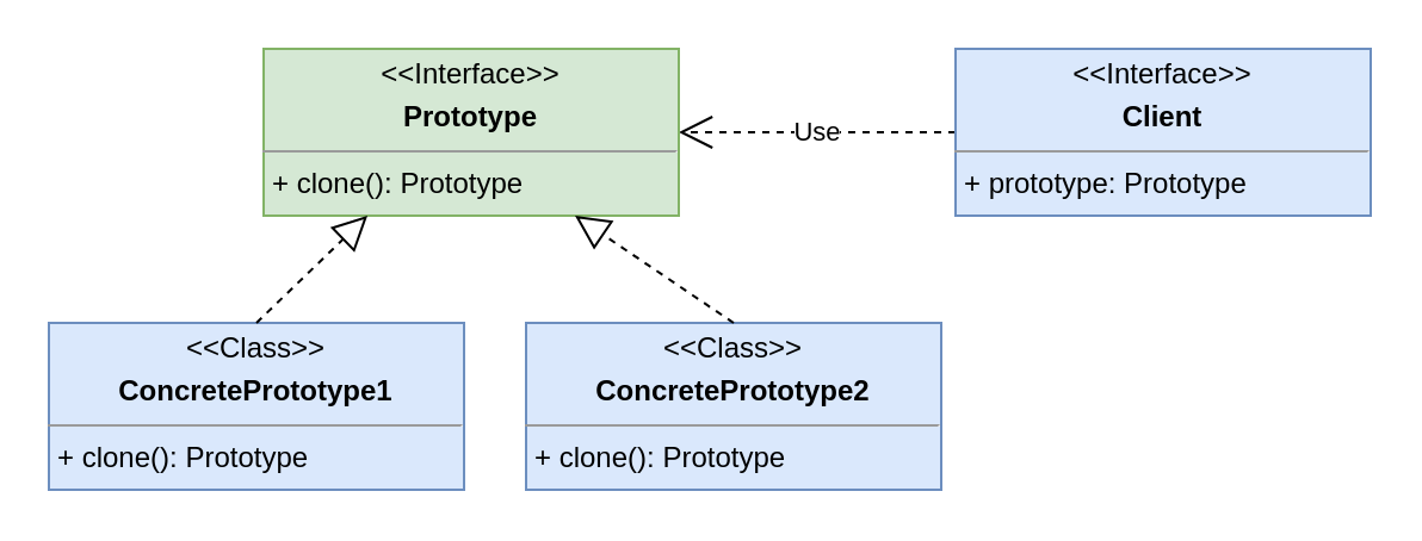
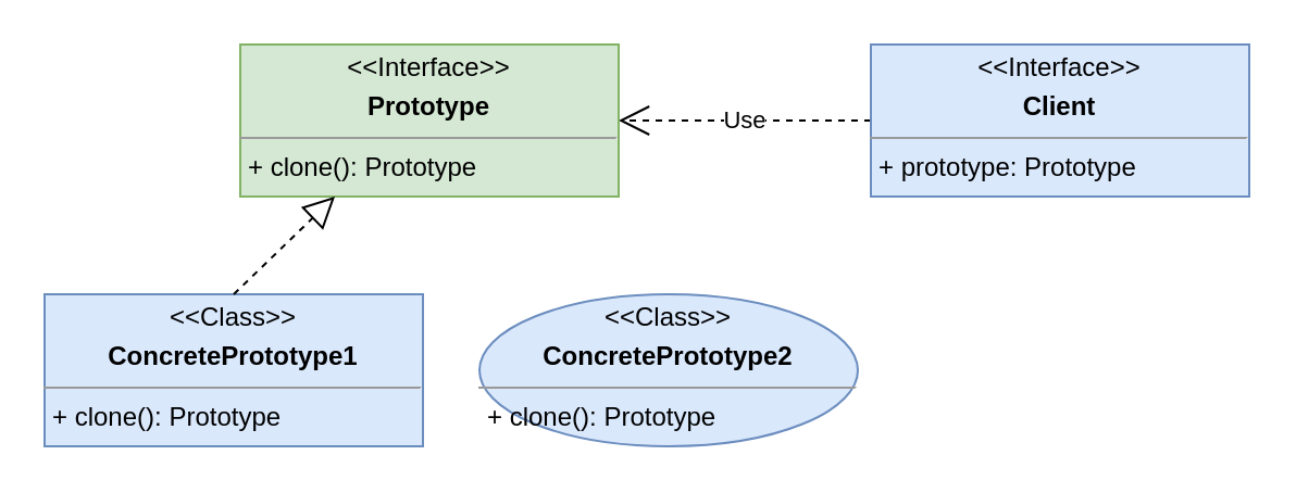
  <mxCell id="0" />
  <mxCell id="1" parent="0" />
  <mxCell id="2" value="Use" style="endArrow=open;endSize=12;dashed=1;html=1;exitX=0;exitY=0.5;exitDx=0;exitDy=0;entryX=1;entryY=0.5;entryDx=0;entryDy=0;" parent="1" source="8" target="3" edge="1"><mxGeometry width="160" relative="1" as="geometry"><mxPoint x="220" y="-65" as="sourcePoint" /><mxPoint x="380" y="-75" as="targetPoint" /></mxGeometry></mxCell>
  <mxCell id="3" value="&lt;p style=&quot;margin: 0px ; margin-top: 4px ; text-align: center&quot;&gt;&amp;lt;&amp;lt;Interface&amp;gt;&amp;gt;&lt;/p&gt;&lt;p style=&quot;margin: 0px ; margin-top: 4px ; text-align: center&quot;&gt;&lt;b&gt;Prototype&lt;/b&gt;&lt;/p&gt;&lt;hr size=&quot;1&quot;&gt;&lt;p style=&quot;margin: 0px ; margin-left: 4px&quot;&gt;+ clone(): Prototype&lt;/p&gt;" style="verticalAlign=top;align=left;overflow=fill;fontSize=12;fontFamily=Helvetica;html=1;fillColor=#d5e8d4;strokeColor=#82b366;" vertex="1" parent="1"><mxGeometry x="110" y="20" width="174" height="70" as="geometry" /></mxCell>
- <mxCell id="4" value="&lt;p style=&quot;margin: 0px ; margin-top: 4px ; text-align: center&quot;&gt;&amp;lt;&amp;lt;Class&amp;gt;&amp;gt;&lt;/p&gt;&lt;p style=&quot;margin: 0px ; margin-top: 4px ; text-align: center&quot;&gt;&lt;b&gt;ConcretePrototype2&lt;/b&gt;&lt;/p&gt;&lt;hr size=&quot;1&quot;&gt;&lt;p style=&quot;margin: 0px ; margin-left: 4px&quot;&gt;+ clone(): Prototype&lt;/p&gt;" style="verticalAlign=top;align=left;overflow=fill;fontSize=12;fontFamily=Helvetica;html=1;fillColor=#dae8fc;strokeColor=#6c8ebf;" vertex="1" parent="1"><mxGeometry x="220" y="135" width="174" height="70" as="geometry" /></mxCell>
+ <mxCell id="4" value="&lt;p style=&quot;margin: 0px ; margin-top: 4px ; text-align: center&quot;&gt;&amp;lt;&amp;lt;Class&amp;gt;&amp;gt;&lt;/p&gt;&lt;p style=&quot;margin: 0px ; margin-top: 4px ; text-align: center&quot;&gt;&lt;b&gt;ConcretePrototype2&lt;/b&gt;&lt;/p&gt;&lt;hr size=&quot;1&quot;&gt;&lt;p style=&quot;margin: 0px ; margin-left: 4px&quot;&gt;+ clone(): Prototype&lt;/p&gt;" style="ellipse;verticalAlign=top;align=left;overflow=fill;fontSize=12;fontFamily=Helvetica;html=1;fillColor=#dae8fc;strokeColor=#6c8ebf;" vertex="1" parent="1"><mxGeometry x="220" y="135" width="174" height="70" as="geometry" /></mxCell>
  <mxCell id="5" value="&lt;p style=&quot;margin: 0px ; margin-top: 4px ; text-align: center&quot;&gt;&amp;lt;&amp;lt;Class&amp;gt;&amp;gt;&lt;/p&gt;&lt;p style=&quot;margin: 0px ; margin-top: 4px ; text-align: center&quot;&gt;&lt;b&gt;ConcretePrototype1&lt;/b&gt;&lt;/p&gt;&lt;hr size=&quot;1&quot;&gt;&lt;p style=&quot;margin: 0px ; margin-left: 4px&quot;&gt;+ clone(): Prototype&lt;/p&gt;" style="verticalAlign=top;align=left;overflow=fill;fontSize=12;fontFamily=Helvetica;html=1;fillColor=#dae8fc;strokeColor=#6c8ebf;" vertex="1" parent="1"><mxGeometry x="20" y="135" width="174" height="70" as="geometry" /></mxCell>
- <mxCell id="6" value="" style="endArrow=block;dashed=1;endFill=0;endSize=12;html=1;exitX=0.5;exitY=0;exitDx=0;exitDy=0;entryX=0.75;entryY=1;entryDx=0;entryDy=0;" edge="1" parent="1" source="4" target="3"><mxGeometry width="160" relative="1" as="geometry"><mxPoint x="225" y="-100" as="sourcePoint" /><mxPoint x="180" y="-175" as="targetPoint" /></mxGeometry></mxCell>
  <mxCell id="7" value="" style="endArrow=block;dashed=1;endFill=0;endSize=12;html=1;exitX=0.5;exitY=0;exitDx=0;exitDy=0;entryX=0.25;entryY=1;entryDx=0;entryDy=0;" edge="1" parent="1" source="5" target="3"><mxGeometry width="160" relative="1" as="geometry"><mxPoint x="235" y="-90" as="sourcePoint" /><mxPoint x="190" y="-165" as="targetPoint" /></mxGeometry></mxCell>
  <mxCell id="8" value="&lt;p style=&quot;margin: 0px ; margin-top: 4px ; text-align: center&quot;&gt;&amp;lt;&amp;lt;Interface&amp;gt;&amp;gt;&lt;/p&gt;&lt;p style=&quot;margin: 0px ; margin-top: 4px ; text-align: center&quot;&gt;&lt;b&gt;Client&lt;/b&gt;&lt;/p&gt;&lt;hr size=&quot;1&quot;&gt;&lt;p style=&quot;margin: 0px ; margin-left: 4px&quot;&gt;+ prototype: Prototype&lt;/p&gt;" style="verticalAlign=top;align=left;overflow=fill;fontSize=12;fontFamily=Helvetica;html=1;fillColor=#dae8fc;strokeColor=#6c8ebf;" vertex="1" parent="1"><mxGeometry x="400" y="20" width="174" height="70" as="geometry" /></mxCell>
